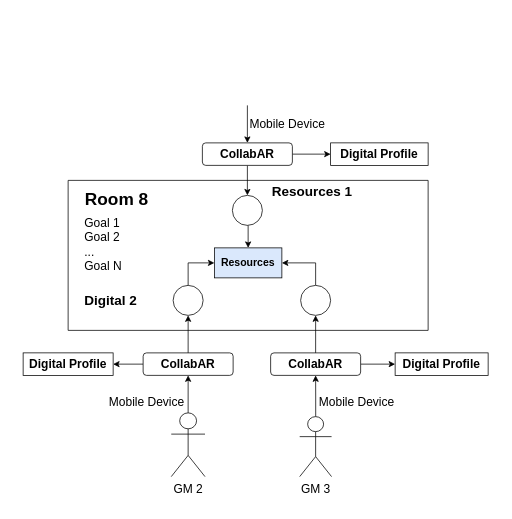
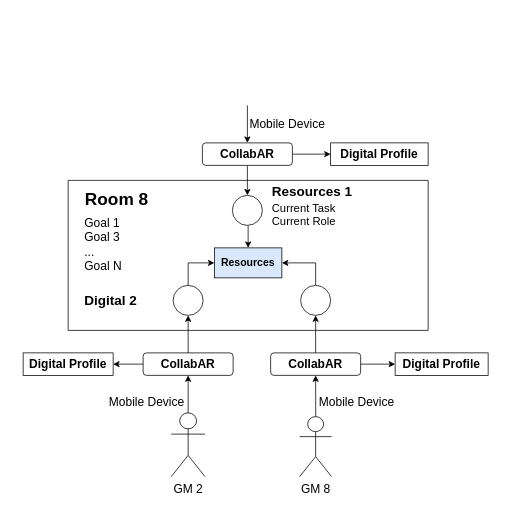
  <mxCell id="0" />
  <mxCell id="1" parent="0" />
  <mxCell id="2" value="" style="rounded=0;whiteSpace=wrap;html=1;strokeColor=none;" vertex="1" parent="1"><mxGeometry x="20" width="640" height="650" as="geometry" y="20" /></mxCell>
  <mxCell id="3" value="Digital Profile" style="rounded=0;whiteSpace=wrap;html=1;fontStyle=1;fontSize=16;" parent="1" vertex="1"><mxGeometry x="440" y="190" width="130" height="30" as="geometry" /></mxCell>
  <mxCell id="4" style="edgeStyle=orthogonalEdgeStyle;rounded=0;orthogonalLoop=1;jettySize=auto;html=1;exitX=1;exitY=0.5;exitDx=0;exitDy=0;entryX=0;entryY=0.5;entryDx=0;entryDy=0;" parent="1" source="7" target="3" edge="1"><mxGeometry relative="1" as="geometry" /></mxCell>
  <mxCell id="5" style="edgeStyle=orthogonalEdgeStyle;rounded=0;orthogonalLoop=1;jettySize=auto;html=1;exitX=0.5;exitY=1;exitDx=0;exitDy=0;entryX=0.5;entryY=0;entryDx=0;entryDy=0;" parent="1" source="7" target="12" edge="1"><mxGeometry relative="1" as="geometry" /></mxCell>
  <mxCell id="6" style="rounded=0;orthogonalLoop=1;jettySize=auto;html=1;exitX=0.5;exitY=0;exitDx=0;exitDy=0;startArrow=classic;startFill=1;endArrow=none;endFill=0;" edge="1" parent="1" source="7"><mxGeometry relative="1" as="geometry"><mxPoint x="329" y="140" as="targetPoint" /></mxGeometry></mxCell>
  <mxCell id="7" value="&lt;b&gt;&lt;font style=&quot;font-size: 16px;&quot;&gt;CollabAR&lt;/font&gt;&lt;/b&gt;" style="rounded=1;whiteSpace=wrap;html=1;" parent="1" vertex="1"><mxGeometry x="269" y="190" width="120" height="30" as="geometry" /></mxCell>
  <mxCell id="8" value="" style="swimlane;startSize=0;" parent="1" vertex="1"><mxGeometry x="90" y="240" width="480" height="200" as="geometry" /></mxCell>
  <mxCell id="9" value="Room 8" style="text;html=1;align=center;verticalAlign=middle;whiteSpace=wrap;rounded=0;fontSize=23;fontStyle=1" parent="8" vertex="1"><mxGeometry x="20" y="10" width="90" height="30" as="geometry" /></mxCell>
- <mxCell id="10" value="Goal 1&lt;div&gt;Goal 2&lt;/div&gt;&lt;div&gt;...&lt;/div&gt;&lt;div&gt;Goal N&lt;/div&gt;" style="text;html=1;align=left;verticalAlign=middle;whiteSpace=wrap;rounded=0;fontSize=16;" parent="8" vertex="1"><mxGeometry x="20" y="70" width="60" height="30" as="geometry" /></mxCell>
+ <mxCell id="10" value="Goal 1&lt;div&gt;Goal 3&lt;/div&gt;&lt;div&gt;...&lt;/div&gt;&lt;div&gt;Goal N&lt;/div&gt;" style="text;html=1;align=left;verticalAlign=middle;whiteSpace=wrap;rounded=0;fontSize=16;" parent="8" vertex="1"><mxGeometry x="20" y="70" width="60" height="30" as="geometry" /></mxCell>
  <mxCell id="11" style="edgeStyle=orthogonalEdgeStyle;rounded=0;orthogonalLoop=1;jettySize=auto;html=1;exitX=0.5;exitY=1;exitDx=0;exitDy=0;entryX=0.5;entryY=0;entryDx=0;entryDy=0;" parent="8" source="12" target="20" edge="1"><mxGeometry relative="1" as="geometry" /></mxCell>
  <mxCell id="12" value="" style="ellipse;whiteSpace=wrap;html=1;aspect=fixed;" parent="8" vertex="1"><mxGeometry x="219" y="20" width="40" height="40" as="geometry" /></mxCell>
  <mxCell id="13" value="Resources 1" style="text;html=1;align=left;verticalAlign=middle;whiteSpace=wrap;rounded=0;fontStyle=1;fontSize=18;" parent="8" vertex="1"><mxGeometry x="270" width="120" height="30" as="geometry" /></mxCell>
+ <mxCell id="14" value="Current Task&lt;div&gt;Current Role&lt;/div&gt;" style="text;html=1;align=left;verticalAlign=middle;whiteSpace=wrap;rounded=0;fontSize=15;" parent="8" vertex="1"><mxGeometry x="270" y="30" width="120" height="30" as="geometry" /></mxCell>
  <mxCell id="15" style="edgeStyle=orthogonalEdgeStyle;rounded=0;orthogonalLoop=1;jettySize=auto;html=1;exitX=0.5;exitY=0;exitDx=0;exitDy=0;entryX=0;entryY=0.5;entryDx=0;entryDy=0;" parent="8" source="16" target="20" edge="1"><mxGeometry relative="1" as="geometry" /></mxCell>
  <mxCell id="16" value="" style="ellipse;whiteSpace=wrap;html=1;aspect=fixed;" parent="8" vertex="1"><mxGeometry x="140" y="140" width="40" height="40" as="geometry" /></mxCell>
  <mxCell id="17" style="edgeStyle=orthogonalEdgeStyle;rounded=0;orthogonalLoop=1;jettySize=auto;html=1;exitX=0.5;exitY=0;exitDx=0;exitDy=0;entryX=1;entryY=0.5;entryDx=0;entryDy=0;" parent="8" source="18" target="20" edge="1"><mxGeometry relative="1" as="geometry" /></mxCell>
  <mxCell id="18" value="" style="ellipse;whiteSpace=wrap;html=1;aspect=fixed;" parent="8" vertex="1"><mxGeometry x="310" y="140" width="40" height="40" as="geometry" /></mxCell>
  <mxCell id="19" value="Digital 2" style="text;html=1;align=left;verticalAlign=middle;whiteSpace=wrap;rounded=0;fontStyle=1;fontSize=18;" parent="8" vertex="1"><mxGeometry x="20" y="145" width="120" height="30" as="geometry" /></mxCell>
  <mxCell id="20" value="Resources" style="rounded=0;whiteSpace=wrap;html=1;fontStyle=1;fontSize=14;fillColor=#dae8fc;" parent="8" vertex="1"><mxGeometry x="195" y="90" width="90" height="40" as="geometry" /></mxCell>
  <mxCell id="21" style="edgeStyle=orthogonalEdgeStyle;rounded=0;orthogonalLoop=1;jettySize=auto;html=1;entryX=0.5;entryY=1;entryDx=0;entryDy=0;" parent="1" source="22" target="26" edge="1"><mxGeometry relative="1" as="geometry" /></mxCell>
  <mxCell id="22" value="GM 2" style="shape=umlActor;verticalLabelPosition=bottom;verticalAlign=top;html=1;outlineConnect=0;fontSize=16;" parent="1" vertex="1"><mxGeometry x="227.5" y="550" width="45" height="85" as="geometry" /></mxCell>
  <mxCell id="23" value="Digital Profile" style="rounded=0;whiteSpace=wrap;html=1;fontStyle=1;fontSize=16;" parent="1" vertex="1"><mxGeometry x="30" y="470" width="120" height="30" as="geometry" /></mxCell>
  <mxCell id="24" style="edgeStyle=orthogonalEdgeStyle;rounded=0;orthogonalLoop=1;jettySize=auto;html=1;exitX=0;exitY=0.5;exitDx=0;exitDy=0;entryX=1;entryY=0.5;entryDx=0;entryDy=0;" parent="1" source="26" target="23" edge="1"><mxGeometry relative="1" as="geometry" /></mxCell>
  <mxCell id="25" style="edgeStyle=orthogonalEdgeStyle;rounded=0;orthogonalLoop=1;jettySize=auto;html=1;exitX=0.5;exitY=0;exitDx=0;exitDy=0;entryX=0.5;entryY=1;entryDx=0;entryDy=0;" parent="1" source="26" target="16" edge="1"><mxGeometry relative="1" as="geometry" /></mxCell>
  <mxCell id="26" value="&lt;b&gt;&lt;font style=&quot;font-size: 16px;&quot;&gt;CollabAR&lt;/font&gt;&lt;/b&gt;" style="rounded=1;whiteSpace=wrap;html=1;" parent="1" vertex="1"><mxGeometry x="190" y="470" width="120" height="30" as="geometry" /></mxCell>
  <mxCell id="27" value="Mobile Device" style="text;html=1;align=center;verticalAlign=middle;whiteSpace=wrap;rounded=0;fontSize=16;" parent="1" vertex="1"><mxGeometry x="140" y="520" width="110" height="30" as="geometry" /></mxCell>
  <mxCell id="28" value="Mobile Device" style="text;html=1;align=center;verticalAlign=middle;whiteSpace=wrap;rounded=0;fontSize=16;" parent="1" vertex="1"><mxGeometry x="325" y="150" width="115" height="30" as="geometry" /></mxCell>
  <mxCell id="29" style="edgeStyle=orthogonalEdgeStyle;rounded=0;orthogonalLoop=1;jettySize=auto;html=1;entryX=0.5;entryY=1;entryDx=0;entryDy=0;" parent="1" source="30" target="34" edge="1"><mxGeometry relative="1" as="geometry" /></mxCell>
- <mxCell id="30" value="GM 3" style="shape=umlActor;verticalLabelPosition=bottom;verticalAlign=top;html=1;outlineConnect=0;fontSize=16;" parent="1" vertex="1"><mxGeometry x="398.75" y="555" width="42.5" height="80" as="geometry" /></mxCell>
+ <mxCell id="30" value="GM 8" style="shape=umlActor;verticalLabelPosition=bottom;verticalAlign=top;html=1;outlineConnect=0;fontSize=16;" parent="1" vertex="1"><mxGeometry x="398.75" y="555" width="42.5" height="80" as="geometry" /></mxCell>
  <mxCell id="31" value="Digital Profile" style="rounded=0;whiteSpace=wrap;html=1;fontStyle=1;fontSize=16;" parent="1" vertex="1"><mxGeometry x="526" y="470" width="124" height="30" as="geometry" /></mxCell>
  <mxCell id="32" style="edgeStyle=orthogonalEdgeStyle;rounded=0;orthogonalLoop=1;jettySize=auto;html=1;exitX=1;exitY=0.5;exitDx=0;exitDy=0;entryX=0;entryY=0.5;entryDx=0;entryDy=0;" parent="1" source="34" target="31" edge="1"><mxGeometry relative="1" as="geometry" /></mxCell>
  <mxCell id="33" style="edgeStyle=orthogonalEdgeStyle;rounded=0;orthogonalLoop=1;jettySize=auto;html=1;exitX=0.5;exitY=0;exitDx=0;exitDy=0;entryX=0.5;entryY=1;entryDx=0;entryDy=0;" parent="1" source="34" target="18" edge="1"><mxGeometry relative="1" as="geometry" /></mxCell>
  <mxCell id="34" value="&lt;b&gt;&lt;font style=&quot;font-size: 16px;&quot;&gt;CollabAR&lt;/font&gt;&lt;/b&gt;" style="rounded=1;whiteSpace=wrap;html=1;" parent="1" vertex="1"><mxGeometry x="360" y="470" width="120" height="30" as="geometry" /></mxCell>
  <mxCell id="35" value="Mobile Device" style="text;html=1;align=center;verticalAlign=middle;whiteSpace=wrap;rounded=0;fontSize=16;" parent="1" vertex="1"><mxGeometry x="420" y="520" width="110" height="30" as="geometry" /></mxCell>
